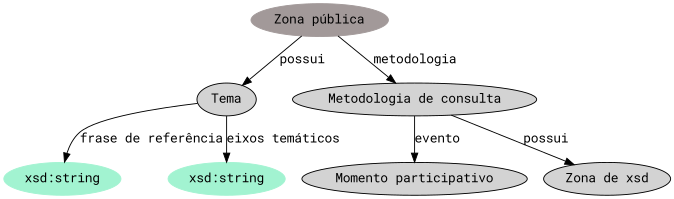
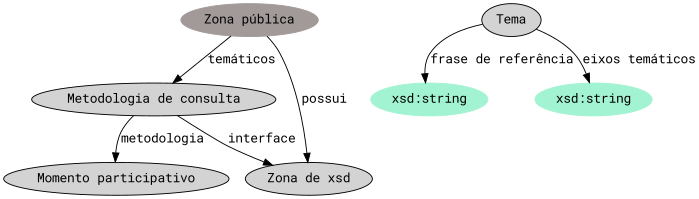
  digraph {
    fontname="Roboto Mono"
    node [fontname="Roboto Mono" style=filled]
    edge [fontname="Roboto Mono"]
    n1 [color="#A29999" label="Zona pública"]
    Tema
    "Metodologia de consulta"
    n4 [color="#A2F3D1" label="xsd:string"]
    n5 [color="#A2F3D1" label="xsd:string"]
    "Momento participativo"
    n7 [label="Zona de xsd"]
-   n1 -> Tema [label=possui]
-   n1 -> "Metodologia de consulta" [label=metodologia]
+   n1 -> n7 [label=possui]
+   n1 -> "Metodologia de consulta" [label="temáticos"]
    Tema -> n4 [label="frase de referência"]
    Tema -> n5 [label="eixos temáticos"]
-   "Metodologia de consulta" -> "Momento participativo" [label=evento]
-   "Metodologia de consulta" -> n7 [label=possui]
+   "Metodologia de consulta" -> "Momento participativo" [label=metodologia]
+   "Metodologia de consulta" -> n7 [label=interface]
  }
